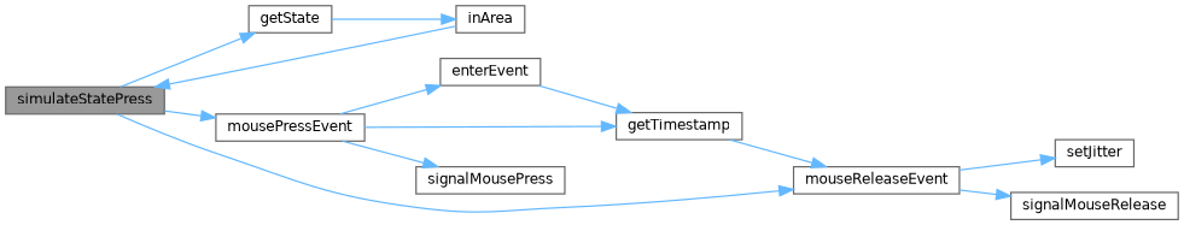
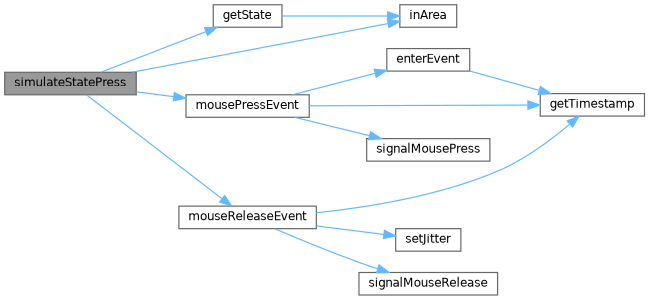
  digraph {
    rankdir=LR
    node [color=grey40 fillcolor=white fontname=Helvetica fontsize=10 shape=box style=filled]
    edge [color=steelblue1 fontname=Helvetica fontsize=10 labelfontname=Helvetica labelfontsize=10 style=solid]
    n1 [color=gray40 fillcolor=grey60 fontcolor=black height=0.2 label=simulateStatePress width=0.4]
    n2 [height=0.2 label=getState width=0.4]
    n3 [height=0.2 label=inArea width=0.4]
    n4 [height=0.2 label=mousePressEvent width=0.4]
    n5 [height=0.2 label=mouseReleaseEvent width=0.4]
    n6 [height=0.2 label=enterEvent width=0.4]
    n7 [height=0.2 label=getTimestamp width=0.4]
    n8 [height=0.2 label=signalMousePress width=0.4]
    n9 [height=0.2 label=setJitter width=0.4]
    n10 [height=0.2 label=signalMouseRelease width=0.4]
    n1 -> n2
-   n3 -> n1
+   n1 -> n3
    n1 -> n4
    n1 -> n5
    n2 -> n3
    n4 -> n6
    n4 -> n7
    n4 -> n8
-   n7 -> n5
+   n5 -> n7
    n5 -> n9
    n5 -> n10
    n6 -> n7
  }
